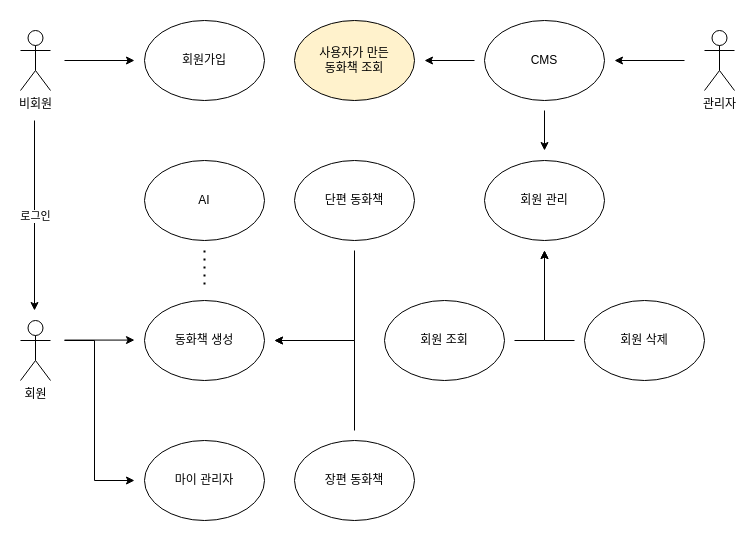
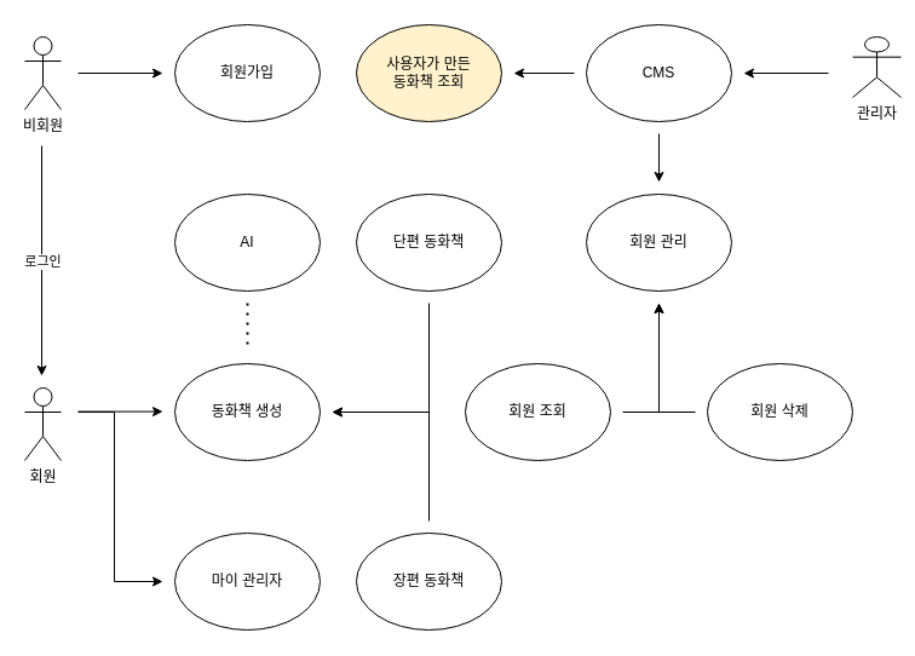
  <mxCell id="0" />
  <mxCell id="1" parent="0" />
  <mxCell id="2" value="회원가입" style="ellipse;whiteSpace=wrap;html=1;" vertex="1" parent="1"><mxGeometry x="144" y="20" width="120" height="80" as="geometry" /></mxCell>
  <mxCell id="3" value="비회원" style="shape=umlActor;verticalLabelPosition=bottom;verticalAlign=top;html=1;outlineConnect=0;" vertex="1" parent="1"><mxGeometry x="20" y="30" width="30" height="60" as="geometry" /></mxCell>
  <mxCell id="4" value="동화책 생성" style="ellipse;whiteSpace=wrap;html=1;" vertex="1" parent="1"><mxGeometry x="144" y="300" width="120" height="80" as="geometry" /></mxCell>
  <mxCell id="5" value="회원" style="shape=umlActor;verticalLabelPosition=bottom;verticalAlign=top;html=1;outlineConnect=0;" vertex="1" parent="1"><mxGeometry x="20" y="320" width="30" height="60" as="geometry" /></mxCell>
- <mxCell id="6" value="관리자" style="shape=umlActor;verticalLabelPosition=bottom;verticalAlign=top;html=1;outlineConnect=0;" vertex="1" parent="1"><mxGeometry x="704" y="30" width="30" height="60" as="geometry" /></mxCell>
+ <mxCell id="6" value="관리자" style="shape=umlActor;verticalLabelPosition=bottom;verticalAlign=top;html=1;outlineConnect=0;" vertex="1" parent="1"><mxGeometry x="704" y="30" width="40" height="50" as="geometry" /></mxCell>
  <mxCell id="7" value="CMS" style="ellipse;whiteSpace=wrap;html=1;" vertex="1" parent="1"><mxGeometry x="484" y="20" width="120" height="80" as="geometry" /></mxCell>
  <mxCell id="8" value="" style="endArrow=classic;html=1;rounded=0;" edge="1" parent="1"><mxGeometry relative="1" as="geometry"><mxPoint x="34" y="120" as="sourcePoint" /><mxPoint x="34" y="310" as="targetPoint" /><Array as="points" /></mxGeometry></mxCell>
  <mxCell id="9" value="로그인" style="edgeLabel;resizable=0;html=1;;align=center;verticalAlign=middle;" connectable="0" vertex="1" parent="8"><mxGeometry relative="1" as="geometry"><mxPoint as="offset" /></mxGeometry></mxCell>
  <mxCell id="10" value="단편 동화책" style="ellipse;whiteSpace=wrap;html=1;" vertex="1" parent="1"><mxGeometry x="294" y="160" width="120" height="80" as="geometry" /></mxCell>
  <mxCell id="11" value="" style="endArrow=classic;html=1;rounded=0;" edge="1" parent="1"><mxGeometry width="50" height="50" relative="1" as="geometry"><mxPoint x="64" y="60" as="sourcePoint" /><mxPoint x="134" y="60" as="targetPoint" /></mxGeometry></mxCell>
  <mxCell id="12" value="" style="endArrow=classic;html=1;rounded=0;" edge="1" parent="1"><mxGeometry width="50" height="50" relative="1" as="geometry"><mxPoint x="64" y="339.58" as="sourcePoint" /><mxPoint x="134" y="339.58" as="targetPoint" /></mxGeometry></mxCell>
  <mxCell id="13" value="장편 동화책" style="ellipse;whiteSpace=wrap;html=1;" vertex="1" parent="1"><mxGeometry x="294" y="440" width="120" height="80" as="geometry" /></mxCell>
  <mxCell id="14" value="" style="endArrow=classic;html=1;rounded=0;" edge="1" parent="1"><mxGeometry width="50" height="50" relative="1" as="geometry"><mxPoint x="684" y="60" as="sourcePoint" /><mxPoint x="614" y="60" as="targetPoint" /></mxGeometry></mxCell>
  <mxCell id="15" value="회원 관리" style="ellipse;whiteSpace=wrap;html=1;" vertex="1" parent="1"><mxGeometry x="484" y="160" width="120" height="80" as="geometry" /></mxCell>
  <mxCell id="16" value="회원 삭제" style="ellipse;whiteSpace=wrap;html=1;" vertex="1" parent="1"><mxGeometry x="584" y="300" width="120" height="80" as="geometry" /></mxCell>
  <mxCell id="17" value="회원 조회" style="ellipse;whiteSpace=wrap;html=1;" vertex="1" parent="1"><mxGeometry x="384" y="300" width="120" height="80" as="geometry" /></mxCell>
  <mxCell id="18" value="" style="endArrow=classic;html=1;rounded=0;" edge="1" parent="1"><mxGeometry width="50" height="50" relative="1" as="geometry"><mxPoint x="514" y="340" as="sourcePoint" /><mxPoint x="544" y="250" as="targetPoint" /><Array as="points"><mxPoint x="544" y="340" /></Array></mxGeometry></mxCell>
  <mxCell id="19" value="" style="endArrow=classic;html=1;rounded=0;" edge="1" parent="1"><mxGeometry width="50" height="50" relative="1" as="geometry"><mxPoint x="574" y="340" as="sourcePoint" /><mxPoint x="544" y="250" as="targetPoint" /><Array as="points"><mxPoint x="544" y="340" /></Array></mxGeometry></mxCell>
  <mxCell id="20" value="" style="endArrow=classic;html=1;rounded=0;" edge="1" parent="1"><mxGeometry width="50" height="50" relative="1" as="geometry"><mxPoint x="544" y="110" as="sourcePoint" /><mxPoint x="544" y="150" as="targetPoint" /></mxGeometry></mxCell>
  <mxCell id="21" value="사용자가 만든&lt;div&gt;동화책 조회&lt;/div&gt;" style="ellipse;whiteSpace=wrap;html=1;fillColor=#fff2cc;" vertex="1" parent="1"><mxGeometry x="294" y="20" width="120" height="80" as="geometry" /></mxCell>
  <mxCell id="22" value="" style="endArrow=classic;html=1;rounded=0;" edge="1" parent="1"><mxGeometry width="50" height="50" relative="1" as="geometry"><mxPoint x="474" y="60" as="sourcePoint" /><mxPoint x="424" y="60" as="targetPoint" /></mxGeometry></mxCell>
  <mxCell id="23" value="" style="endArrow=classic;html=1;rounded=0;" edge="1" parent="1"><mxGeometry width="50" height="50" relative="1" as="geometry"><mxPoint x="354" y="250" as="sourcePoint" /><mxPoint x="274" y="340" as="targetPoint" /><Array as="points"><mxPoint x="354" y="340" /></Array></mxGeometry></mxCell>
  <mxCell id="24" value="" style="endArrow=classic;html=1;rounded=0;" edge="1" parent="1"><mxGeometry width="50" height="50" relative="1" as="geometry"><mxPoint x="354" y="430" as="sourcePoint" /><mxPoint x="274" y="340" as="targetPoint" /><Array as="points"><mxPoint x="354" y="340" /></Array></mxGeometry></mxCell>
  <mxCell id="25" value="AI" style="ellipse;whiteSpace=wrap;html=1;" vertex="1" parent="1"><mxGeometry x="144" y="160" width="120" height="80" as="geometry" /></mxCell>
  <mxCell id="26" value="" style="endArrow=none;dashed=1;html=1;dashPattern=1 3;strokeWidth=2;rounded=0;" edge="1" parent="1"><mxGeometry width="50" height="50" relative="1" as="geometry"><mxPoint x="204" y="250" as="sourcePoint" /><mxPoint x="204" y="290" as="targetPoint" /></mxGeometry></mxCell>
  <mxCell id="27" value="마이 관리자" style="ellipse;whiteSpace=wrap;html=1;" vertex="1" parent="1"><mxGeometry x="144" y="440" width="120" height="80" as="geometry" /></mxCell>
  <mxCell id="28" value="" style="endArrow=classic;html=1;rounded=0;" edge="1" parent="1"><mxGeometry width="50" height="50" relative="1" as="geometry"><mxPoint x="64" y="340" as="sourcePoint" /><mxPoint x="134" y="480" as="targetPoint" /><Array as="points"><mxPoint x="94" y="340" /><mxPoint x="94" y="480" /></Array></mxGeometry></mxCell>
